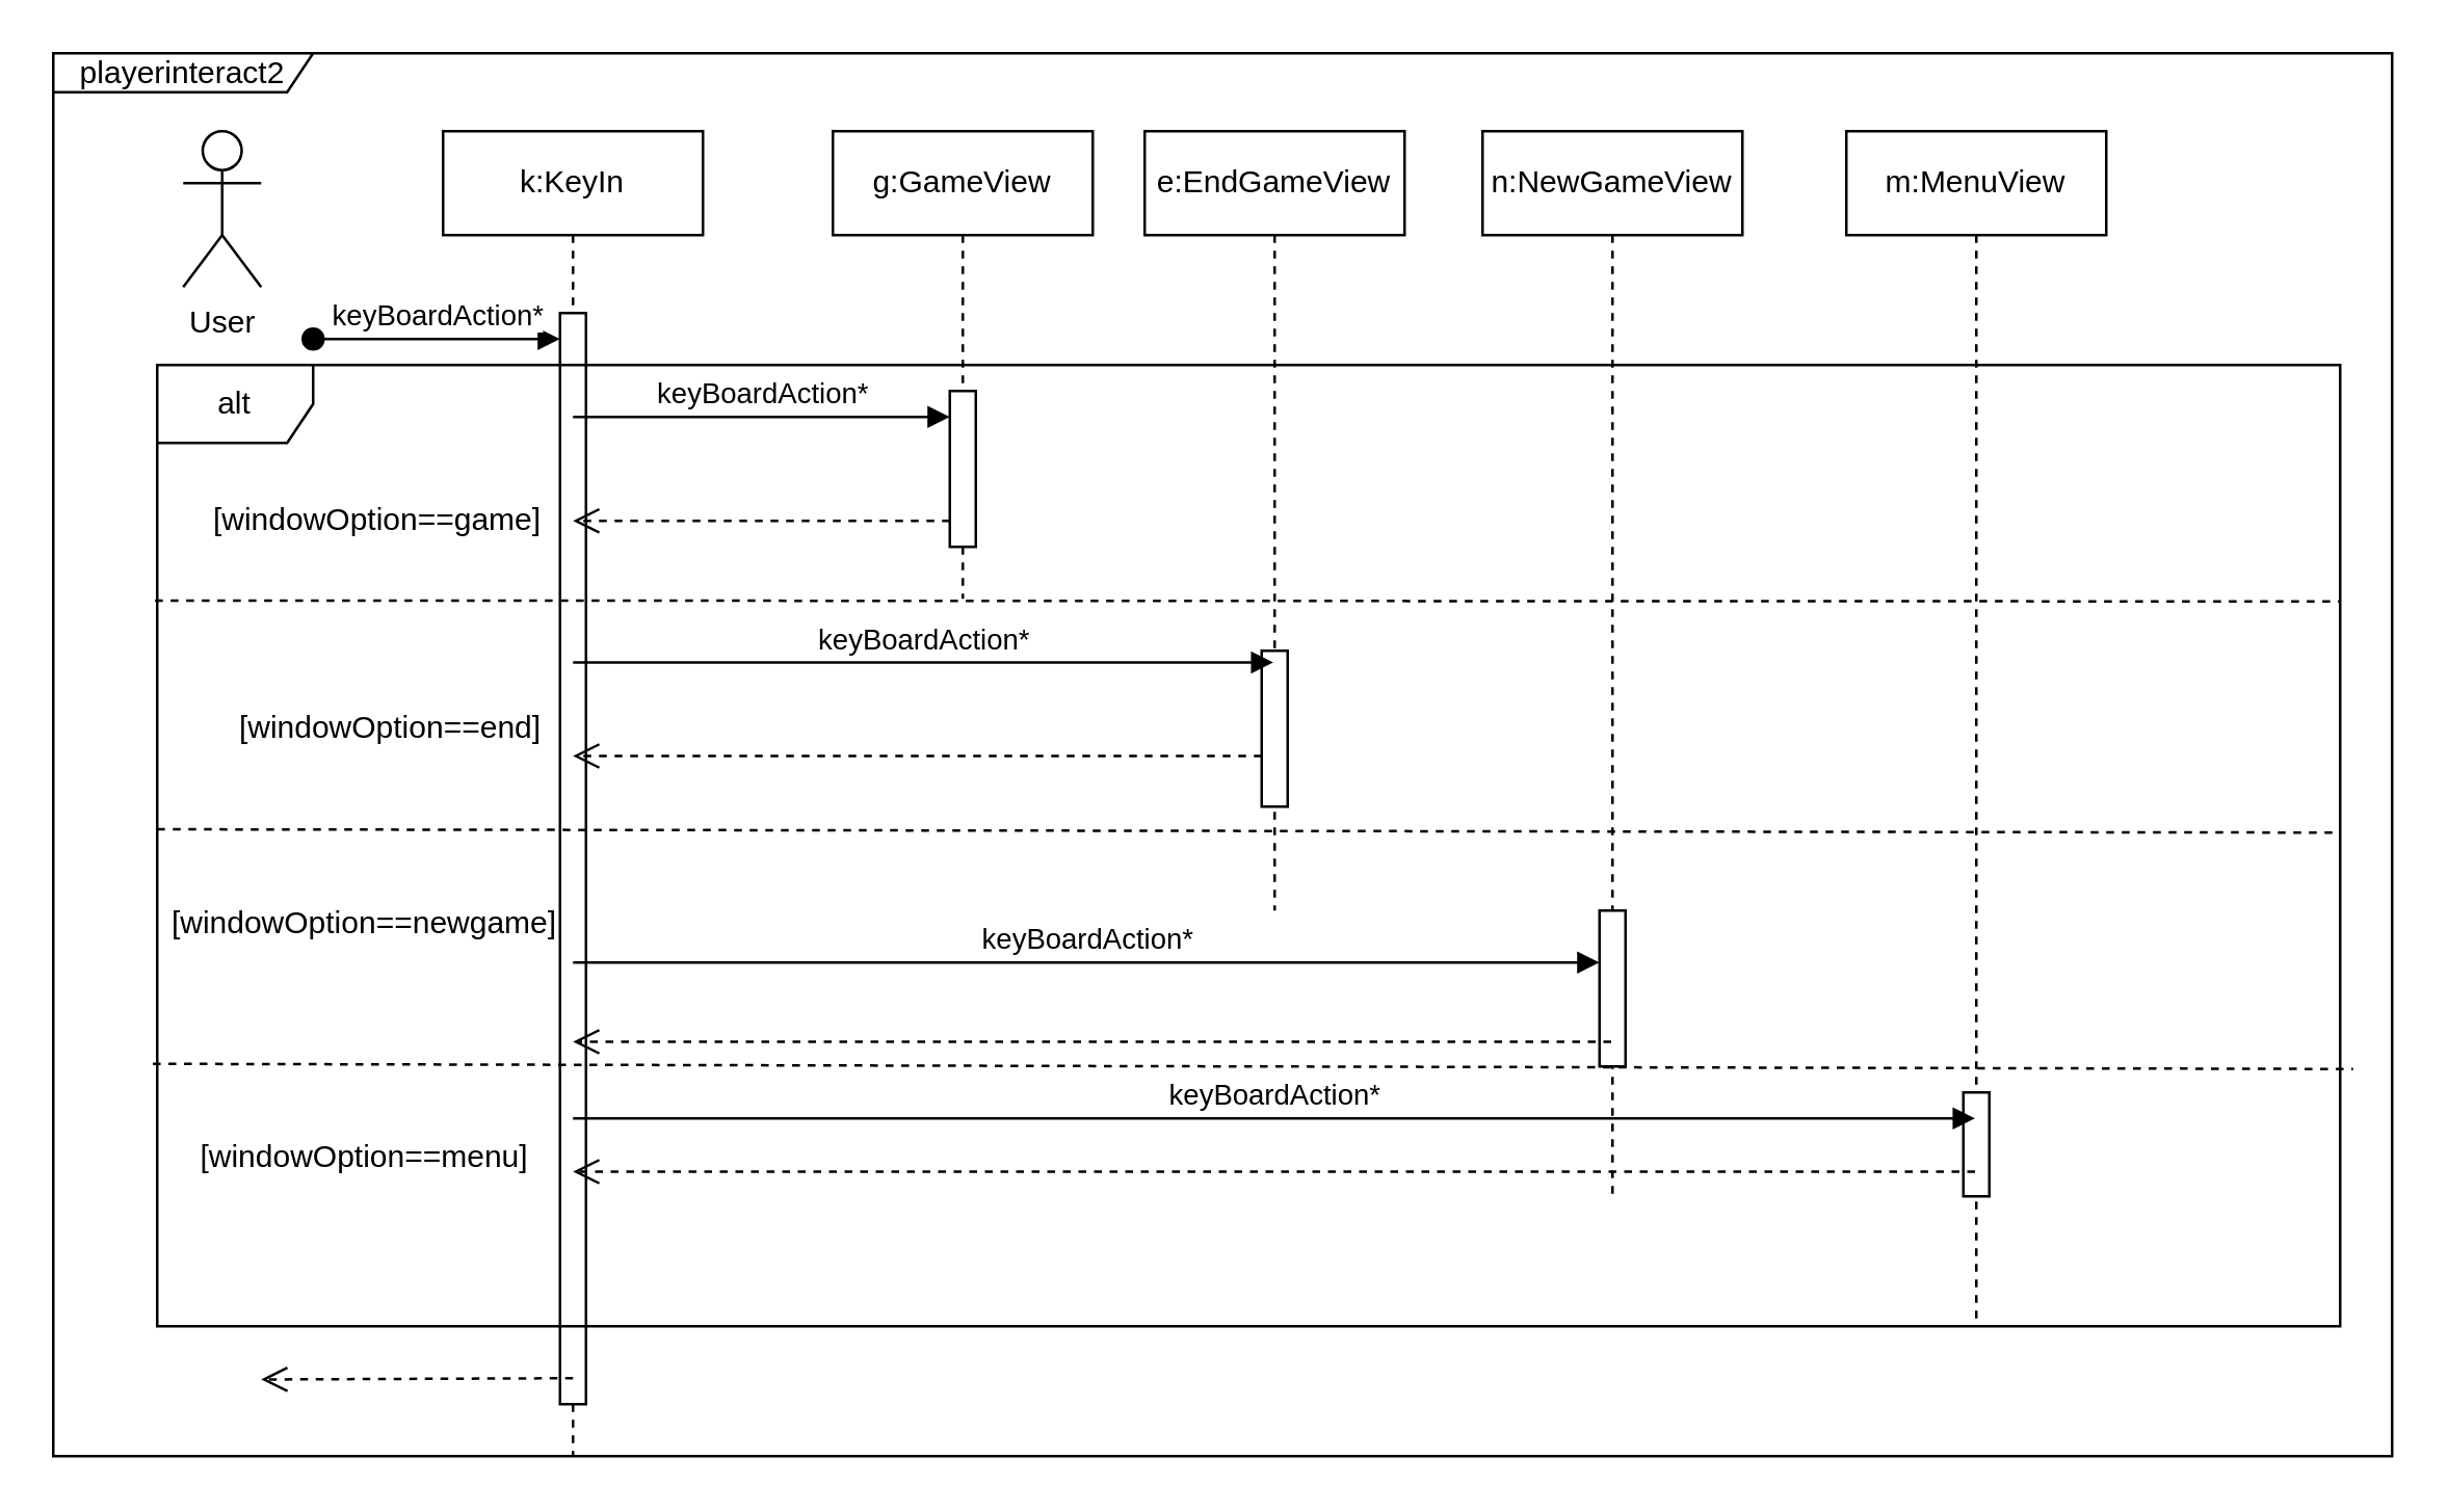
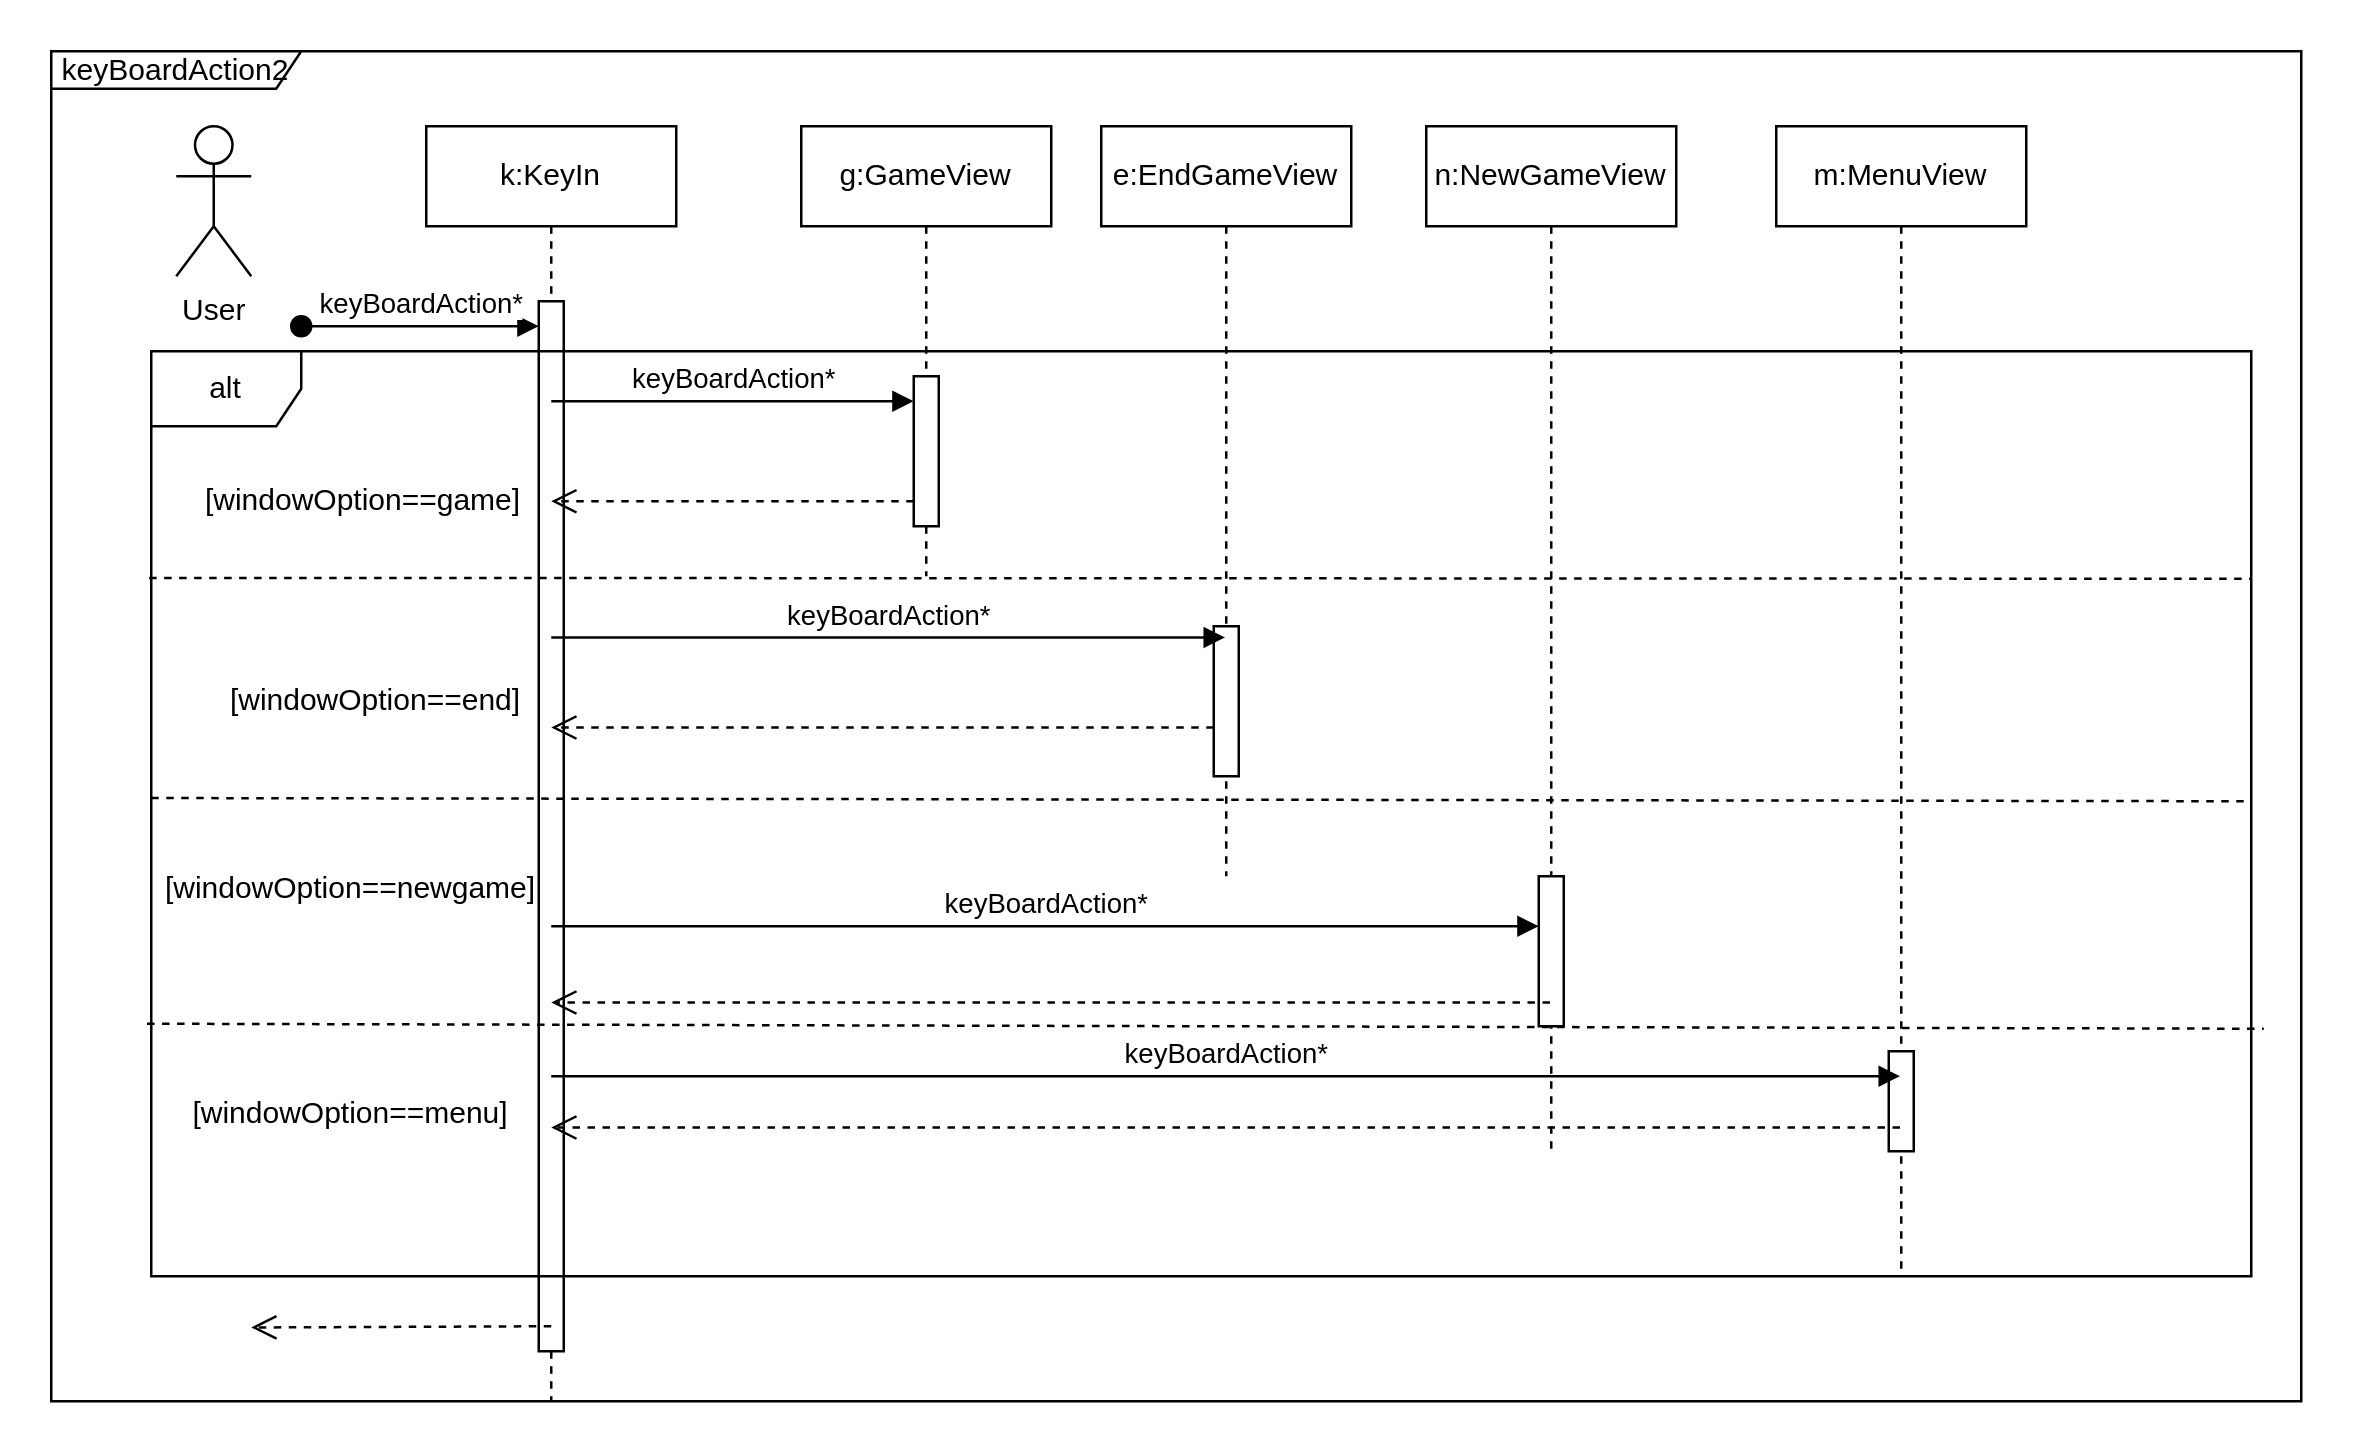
  <mxCell id="0" />
  <mxCell id="1" parent="0" />
  <mxCell id="2" value="k:KeyIn" style="shape=umlLifeline;perimeter=lifelinePerimeter;whiteSpace=wrap;html=1;container=0;dropTarget=0;collapsible=0;recursiveResize=0;outlineConnect=0;portConstraint=eastwest;newEdgeStyle={&quot;edgeStyle&quot;:&quot;elbowEdgeStyle&quot;,&quot;elbow&quot;:&quot;vertical&quot;,&quot;curved&quot;:0,&quot;rounded&quot;:0};" parent="1" vertex="1"><mxGeometry x="170" y="50" width="100" height="510" as="geometry" /></mxCell>
  <mxCell id="3" value="" style="html=1;points=[];perimeter=orthogonalPerimeter;outlineConnect=0;targetShapes=umlLifeline;portConstraint=eastwest;newEdgeStyle={&quot;edgeStyle&quot;:&quot;elbowEdgeStyle&quot;,&quot;elbow&quot;:&quot;vertical&quot;,&quot;curved&quot;:0,&quot;rounded&quot;:0};" parent="2" vertex="1"><mxGeometry x="45" y="70" width="10" height="420" as="geometry" /></mxCell>
  <mxCell id="4" value="keyBoardAction*" style="html=1;verticalAlign=bottom;startArrow=oval;endArrow=block;startSize=8;edgeStyle=elbowEdgeStyle;elbow=vertical;curved=0;rounded=0;" parent="2" target="3" edge="1"><mxGeometry relative="1" as="geometry"><mxPoint x="-50" y="80" as="sourcePoint" /></mxGeometry></mxCell>
  <mxCell id="5" value="alt" style="shape=umlFrame;whiteSpace=wrap;html=1;pointerEvents=0;" parent="1" vertex="1"><mxGeometry x="60" y="140" width="840" height="370" as="geometry" /></mxCell>
  <mxCell id="6" value="g:GameView" style="shape=umlLifeline;perimeter=lifelinePerimeter;whiteSpace=wrap;html=1;container=0;dropTarget=0;collapsible=0;recursiveResize=0;outlineConnect=0;portConstraint=eastwest;newEdgeStyle={&quot;edgeStyle&quot;:&quot;elbowEdgeStyle&quot;,&quot;elbow&quot;:&quot;vertical&quot;,&quot;curved&quot;:0,&quot;rounded&quot;:0};" parent="1" vertex="1"><mxGeometry x="320" y="50" width="100" height="180" as="geometry" /></mxCell>
  <mxCell id="7" value="" style="html=1;points=[];perimeter=orthogonalPerimeter;outlineConnect=0;targetShapes=umlLifeline;portConstraint=eastwest;newEdgeStyle={&quot;edgeStyle&quot;:&quot;elbowEdgeStyle&quot;,&quot;elbow&quot;:&quot;vertical&quot;,&quot;curved&quot;:0,&quot;rounded&quot;:0};" parent="6" vertex="1"><mxGeometry x="45" y="100" width="10" height="60" as="geometry" /></mxCell>
  <mxCell id="8" value="e:EndGameView" style="shape=umlLifeline;perimeter=lifelinePerimeter;whiteSpace=wrap;html=1;container=0;dropTarget=0;collapsible=0;recursiveResize=0;outlineConnect=0;portConstraint=eastwest;newEdgeStyle={&quot;edgeStyle&quot;:&quot;elbowEdgeStyle&quot;,&quot;elbow&quot;:&quot;vertical&quot;,&quot;curved&quot;:0,&quot;rounded&quot;:0};" parent="1" vertex="1"><mxGeometry x="440" y="50" width="100" height="300" as="geometry" /></mxCell>
  <mxCell id="9" value="" style="html=1;points=[];perimeter=orthogonalPerimeter;outlineConnect=0;targetShapes=umlLifeline;portConstraint=eastwest;newEdgeStyle={&quot;edgeStyle&quot;:&quot;elbowEdgeStyle&quot;,&quot;elbow&quot;:&quot;vertical&quot;,&quot;curved&quot;:0,&quot;rounded&quot;:0};" parent="8" vertex="1"><mxGeometry x="45" y="200" width="10" height="60" as="geometry" /></mxCell>
  <mxCell id="10" value="n:NewGameView" style="shape=umlLifeline;perimeter=lifelinePerimeter;whiteSpace=wrap;html=1;container=0;dropTarget=0;collapsible=0;recursiveResize=0;outlineConnect=0;portConstraint=eastwest;newEdgeStyle={&quot;edgeStyle&quot;:&quot;elbowEdgeStyle&quot;,&quot;elbow&quot;:&quot;vertical&quot;,&quot;curved&quot;:0,&quot;rounded&quot;:0};" parent="1" vertex="1"><mxGeometry x="570" y="50" width="100" height="410" as="geometry" /></mxCell>
  <mxCell id="11" value="" style="html=1;points=[];perimeter=orthogonalPerimeter;outlineConnect=0;targetShapes=umlLifeline;portConstraint=eastwest;newEdgeStyle={&quot;edgeStyle&quot;:&quot;elbowEdgeStyle&quot;,&quot;elbow&quot;:&quot;vertical&quot;,&quot;curved&quot;:0,&quot;rounded&quot;:0};" parent="10" vertex="1"><mxGeometry x="45" y="300" width="10" height="60" as="geometry" /></mxCell>
  <mxCell id="12" value="m:MenuView" style="shape=umlLifeline;perimeter=lifelinePerimeter;whiteSpace=wrap;html=1;container=0;dropTarget=0;collapsible=0;recursiveResize=0;outlineConnect=0;portConstraint=eastwest;newEdgeStyle={&quot;edgeStyle&quot;:&quot;elbowEdgeStyle&quot;,&quot;elbow&quot;:&quot;vertical&quot;,&quot;curved&quot;:0,&quot;rounded&quot;:0};" parent="1" vertex="1"><mxGeometry x="710" y="50" width="100" height="460" as="geometry" /></mxCell>
  <mxCell id="13" value="" style="html=1;points=[];perimeter=orthogonalPerimeter;outlineConnect=0;targetShapes=umlLifeline;portConstraint=eastwest;newEdgeStyle={&quot;edgeStyle&quot;:&quot;elbowEdgeStyle&quot;,&quot;elbow&quot;:&quot;vertical&quot;,&quot;curved&quot;:0,&quot;rounded&quot;:0};" parent="12" vertex="1"><mxGeometry x="45" y="370" width="10" height="40" as="geometry" /></mxCell>
  <mxCell id="14" value="keyBoardAction*" style="html=1;verticalAlign=bottom;endArrow=block;edgeStyle=elbowEdgeStyle;elbow=vertical;curved=0;rounded=0;" parent="1" target="7" edge="1"><mxGeometry relative="1" as="geometry"><mxPoint x="220" y="160" as="sourcePoint" /><Array as="points"><mxPoint x="320" y="160" /><mxPoint x="255" y="170" /><mxPoint x="295" y="180" /><mxPoint x="255" y="150" /></Array><mxPoint x="350" y="170" as="targetPoint" /></mxGeometry></mxCell>
  <mxCell id="15" value="" style="html=1;verticalAlign=bottom;endArrow=open;dashed=1;endSize=8;edgeStyle=elbowEdgeStyle;elbow=vertical;curved=0;rounded=0;" parent="1" source="7" edge="1"><mxGeometry relative="1" as="geometry"><mxPoint x="220" y="199.5" as="targetPoint" /><Array as="points"><mxPoint x="330" y="200" /><mxPoint x="290" y="200" /></Array><mxPoint x="360" y="200" as="sourcePoint" /></mxGeometry></mxCell>
  <mxCell id="16" value="keyBoardAction*" style="html=1;verticalAlign=bottom;endArrow=block;edgeStyle=elbowEdgeStyle;elbow=vertical;curved=0;rounded=0;" parent="1" target="8" edge="1"><mxGeometry relative="1" as="geometry"><mxPoint x="220" y="254.5" as="sourcePoint" /><Array as="points"><mxPoint x="320" y="254.5" /><mxPoint x="255" y="264.5" /><mxPoint x="295" y="274.5" /><mxPoint x="255" y="244.5" /></Array><mxPoint x="365" y="254.5" as="targetPoint" /></mxGeometry></mxCell>
  <mxCell id="17" value="" style="html=1;verticalAlign=bottom;endArrow=open;dashed=1;endSize=8;edgeStyle=elbowEdgeStyle;elbow=vertical;curved=0;rounded=0;" parent="1" source="9" edge="1"><mxGeometry relative="1" as="geometry"><mxPoint x="220" y="290" as="targetPoint" /><Array as="points"><mxPoint x="330" y="290.5" /><mxPoint x="290" y="290.5" /></Array><mxPoint x="365" y="290.5" as="sourcePoint" /></mxGeometry></mxCell>
  <mxCell id="18" value="keyBoardAction*" style="html=1;verticalAlign=bottom;endArrow=block;edgeStyle=elbowEdgeStyle;elbow=vertical;curved=0;rounded=0;" parent="1" target="11" edge="1"><mxGeometry relative="1" as="geometry"><mxPoint x="220" y="370" as="sourcePoint" /><Array as="points"><mxPoint x="320" y="370" /><mxPoint x="255" y="380" /><mxPoint x="295" y="390" /><mxPoint x="255" y="360" /></Array><mxPoint x="490" y="370.5" as="targetPoint" /></mxGeometry></mxCell>
  <mxCell id="19" value="" style="html=1;verticalAlign=bottom;endArrow=open;dashed=1;endSize=8;edgeStyle=elbowEdgeStyle;elbow=vertical;curved=0;rounded=0;" parent="1" source="10" edge="1"><mxGeometry relative="1" as="geometry"><mxPoint x="220" y="400" as="targetPoint" /><Array as="points"><mxPoint x="330" y="400.5" /><mxPoint x="290" y="400.5" /></Array><mxPoint x="485" y="401" as="sourcePoint" /></mxGeometry></mxCell>
  <mxCell id="20" value="keyBoardAction*" style="html=1;verticalAlign=bottom;endArrow=block;edgeStyle=elbowEdgeStyle;elbow=vertical;curved=0;rounded=0;" parent="1" target="12" edge="1"><mxGeometry relative="1" as="geometry"><mxPoint x="220" y="430" as="sourcePoint" /><Array as="points"><mxPoint x="320" y="430" /><mxPoint x="255" y="440" /><mxPoint x="295" y="450" /><mxPoint x="255" y="420" /></Array><mxPoint x="490" y="430.5" as="targetPoint" /></mxGeometry></mxCell>
  <mxCell id="21" value="" style="html=1;verticalAlign=bottom;endArrow=open;dashed=1;endSize=8;edgeStyle=elbowEdgeStyle;elbow=vertical;curved=0;rounded=0;" parent="1" source="12" edge="1"><mxGeometry relative="1" as="geometry"><mxPoint x="220" y="450" as="targetPoint" /><Array as="points"><mxPoint x="330" y="450.5" /><mxPoint x="290" y="450.5" /></Array><mxPoint x="620" y="451" as="sourcePoint" /></mxGeometry></mxCell>
  <mxCell id="22" value="" style="endArrow=none;dashed=1;html=1;rounded=0;exitX=0;exitY=0.483;exitDx=0;exitDy=0;exitPerimeter=0;" parent="1" source="5" edge="1"><mxGeometry width="50" height="50" relative="1" as="geometry"><mxPoint x="120" y="320" as="sourcePoint" /><mxPoint x="900" y="320" as="targetPoint" /><Array as="points" /></mxGeometry></mxCell>
  <mxCell id="23" value="" style="endArrow=none;dashed=1;html=1;rounded=0;exitX=-0.001;exitY=0.245;exitDx=0;exitDy=0;exitPerimeter=0;" parent="1" source="5" edge="1"><mxGeometry width="50" height="50" relative="1" as="geometry"><mxPoint x="40" y="230" as="sourcePoint" /><mxPoint x="900" y="231" as="targetPoint" /><Array as="points" /></mxGeometry></mxCell>
  <mxCell id="24" value="" style="endArrow=none;dashed=1;html=1;rounded=0;exitX=-0.002;exitY=0.727;exitDx=0;exitDy=0;exitPerimeter=0;" parent="1" source="5" edge="1"><mxGeometry width="50" height="50" relative="1" as="geometry"><mxPoint x="115" y="410" as="sourcePoint" /><mxPoint x="905" y="411" as="targetPoint" /><Array as="points" /></mxGeometry></mxCell>
  <mxCell id="25" value="[windowOption==game]" style="text;html=1;strokeColor=none;fillColor=none;align=center;verticalAlign=middle;whiteSpace=wrap;rounded=0;" parent="1" vertex="1"><mxGeometry x="120" y="185" width="50" height="30" as="geometry" /></mxCell>
  <mxCell id="26" value="[windowOption==end]" style="text;html=1;strokeColor=none;fillColor=none;align=center;verticalAlign=middle;whiteSpace=wrap;rounded=0;" parent="1" vertex="1"><mxGeometry x="120" y="265" width="60" height="30" as="geometry" /></mxCell>
  <mxCell id="27" value="[windowOption==newgame]" style="text;html=1;strokeColor=none;fillColor=none;align=center;verticalAlign=middle;whiteSpace=wrap;rounded=0;" parent="1" vertex="1"><mxGeometry x="110" y="340" width="60" height="30" as="geometry" /></mxCell>
  <mxCell id="28" value="[windowOption==menu]" style="text;html=1;strokeColor=none;fillColor=none;align=center;verticalAlign=middle;whiteSpace=wrap;rounded=0;" parent="1" vertex="1"><mxGeometry x="110" y="430" width="60" height="30" as="geometry" /></mxCell>
  <mxCell id="29" value="User" style="shape=umlActor;verticalLabelPosition=bottom;verticalAlign=top;html=1;outlineConnect=0;" parent="1" vertex="1"><mxGeometry x="70" y="50" width="30" height="60" as="geometry" /></mxCell>
  <mxCell id="30" value="" style="html=1;verticalAlign=bottom;endArrow=open;dashed=1;endSize=8;edgeStyle=elbowEdgeStyle;elbow=vertical;curved=0;rounded=0;" parent="1" edge="1"><mxGeometry relative="1" as="geometry"><mxPoint y="530" as="targetPoint" x="100" /><Array as="points"><mxPoint x="210" y="530.5" /><mxPoint x="170" y="530.5" /></Array><mxPoint x="220" y="530" as="sourcePoint" /></mxGeometry></mxCell>
- <mxCell id="31" value="playerinteract2" style="shape=umlFrame;whiteSpace=wrap;html=1;pointerEvents=0;width=100;height=15;" vertex="1" parent="1"><mxGeometry x="20" y="20" width="900" height="540" as="geometry" /></mxCell>
+ <mxCell id="31" value="keyBoardAction2" style="shape=umlFrame;whiteSpace=wrap;html=1;pointerEvents=0;width=100;height=15;" vertex="1" parent="1"><mxGeometry x="20" y="20" width="900" height="540" as="geometry" /></mxCell>
